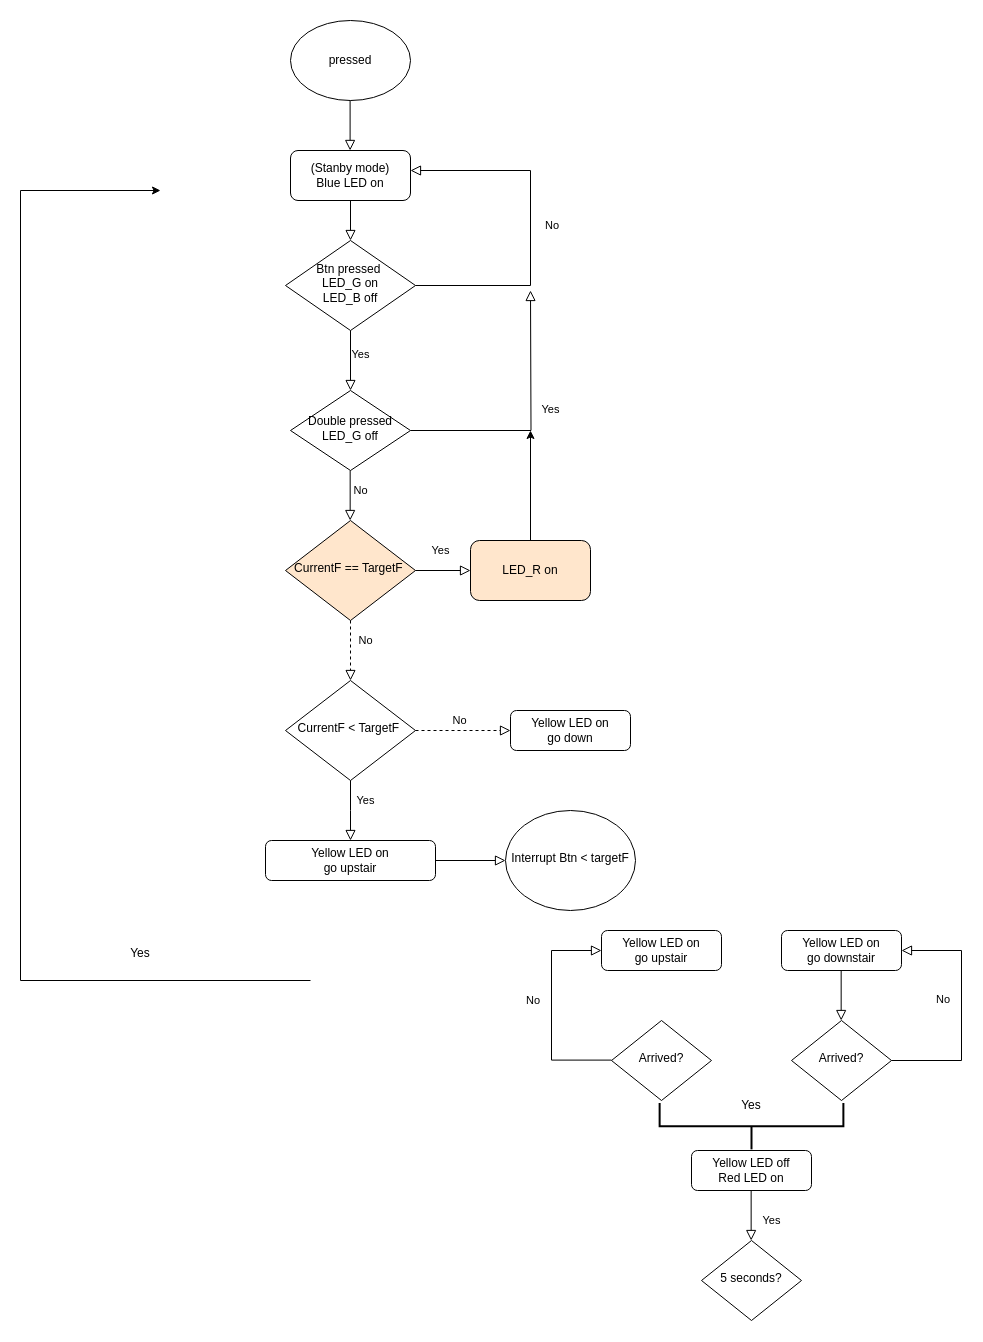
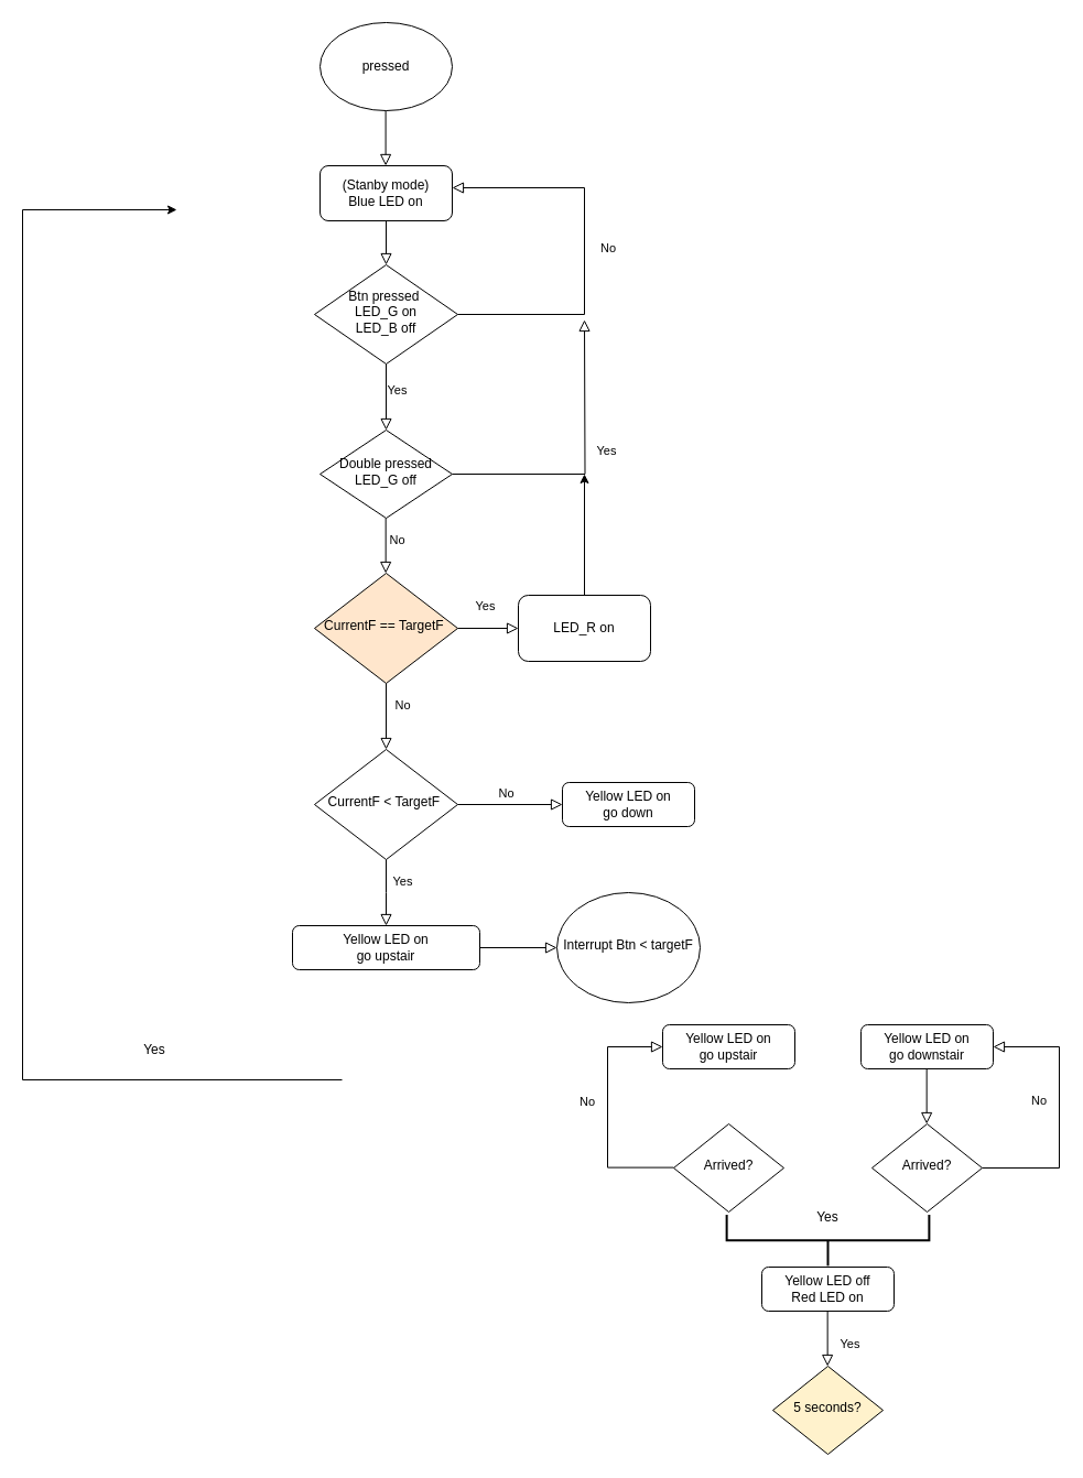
  <mxCell id="0" />
  <mxCell id="1" parent="0" />
  <mxCell id="2" value="" style="rounded=0;html=1;jettySize=auto;orthogonalLoop=1;fontSize=11;endArrow=block;endFill=0;endSize=8;strokeWidth=1;shadow=0;labelBackgroundColor=none;edgeStyle=orthogonalEdgeStyle;" parent="1" source="3" edge="1" target="4"><mxGeometry relative="1" as="geometry"><mxPoint x="350" y="240" as="targetPoint" /><Array as="points" /></mxGeometry></mxCell>
  <mxCell id="3" value="(Stanby mode)&lt;div&gt;Blue LED on&lt;/div&gt;" style="rounded=1;whiteSpace=wrap;html=1;fontSize=12;glass=0;strokeWidth=1;shadow=0;" parent="1" vertex="1"><mxGeometry x="290" y="150" width="120" height="50" as="geometry" /></mxCell>
  <mxCell id="4" value="Btn pressed&amp;nbsp;&lt;div&gt;LED_G on&lt;/div&gt;&lt;div&gt;LED_B off&lt;/div&gt;" style="rhombus;whiteSpace=wrap;html=1;shadow=0;fontFamily=Helvetica;fontSize=12;align=center;strokeWidth=1;spacing=6;spacingTop=-4;" parent="1" vertex="1"><mxGeometry x="285" y="240" width="130" height="90" as="geometry" /></mxCell>
  <mxCell id="5" value="&amp;nbsp;No" style="edgeStyle=orthogonalEdgeStyle;rounded=0;html=1;jettySize=auto;orthogonalLoop=1;fontSize=11;endArrow=block;endFill=0;endSize=8;strokeWidth=1;shadow=0;labelBackgroundColor=none;entryX=1;entryY=0.5;entryDx=0;entryDy=0;exitX=1;exitY=0.5;exitDx=0;exitDy=0;" parent="1" edge="1" source="4"><mxGeometry y="-20" relative="1" as="geometry"><mxPoint as="offset" /><mxPoint x="400" y="280" as="sourcePoint" /><mxPoint x="410" y="170" as="targetPoint" /><Array as="points"><mxPoint x="530" y="285" /><mxPoint x="530" y="170" /></Array></mxGeometry></mxCell>
  <mxCell id="6" value="Yes" style="edgeStyle=orthogonalEdgeStyle;rounded=0;html=1;jettySize=auto;orthogonalLoop=1;fontSize=11;endArrow=block;endFill=0;endSize=8;strokeWidth=1;shadow=0;labelBackgroundColor=none;entryX=0.5;entryY=0;entryDx=0;entryDy=0;" parent="1" edge="1" target="25" source="4"><mxGeometry x="-0.2" y="10" relative="1" as="geometry"><mxPoint as="offset" /><mxPoint x="350" y="330" as="sourcePoint" /><mxPoint x="350" y="370" as="targetPoint" /></mxGeometry></mxCell>
  <mxCell id="7" value="Yes" style="edgeStyle=orthogonalEdgeStyle;rounded=0;html=1;jettySize=auto;orthogonalLoop=1;fontSize=11;endArrow=block;endFill=0;endSize=8;strokeWidth=1;shadow=0;labelBackgroundColor=none;exitX=1;exitY=0.5;exitDx=0;exitDy=0;" parent="1" edge="1" source="25"><mxGeometry x="0.079" y="-20" relative="1" as="geometry"><mxPoint as="offset" /><mxPoint x="400" y="409.6" as="sourcePoint" /><mxPoint x="530" y="290" as="targetPoint" /></mxGeometry></mxCell>
  <mxCell id="8" value="Yellow LED on&lt;div&gt;go upstair&lt;/div&gt;" style="rounded=1;whiteSpace=wrap;html=1;fontSize=12;glass=0;strokeWidth=1;shadow=0;" parent="1" vertex="1"><mxGeometry x="601" y="930" width="120" height="40" as="geometry" /></mxCell>
  <mxCell id="9" value="Arrived?" style="rhombus;whiteSpace=wrap;html=1;shadow=0;fontFamily=Helvetica;fontSize=12;align=center;strokeWidth=1;spacing=6;spacingTop=-4;" parent="1" vertex="1"><mxGeometry x="611" y="1020" width="100" height="80" as="geometry" /></mxCell>
  <mxCell id="10" value="" style="edgeStyle=orthogonalEdgeStyle;rounded=0;html=1;jettySize=auto;orthogonalLoop=1;fontSize=11;endArrow=block;endFill=0;endSize=8;strokeWidth=1;shadow=0;labelBackgroundColor=none;exitX=1;exitY=0.5;exitDx=0;exitDy=0;entryX=0;entryY=0.5;entryDx=0;entryDy=0;" parent="1" edge="1" target="29" source="34"><mxGeometry x="-0.2" y="10" relative="1" as="geometry"><mxPoint as="offset" /><mxPoint x="470" y="880" as="sourcePoint" /><mxPoint x="470" y="930" as="targetPoint" /></mxGeometry></mxCell>
  <mxCell id="11" value="&amp;nbsp;No" style="edgeStyle=orthogonalEdgeStyle;rounded=0;html=1;jettySize=auto;orthogonalLoop=1;fontSize=11;endArrow=block;endFill=0;endSize=8;strokeWidth=1;shadow=0;labelBackgroundColor=none;entryX=0;entryY=0.5;entryDx=0;entryDy=0;" parent="1" target="8" edge="1"><mxGeometry x="0.089" y="20" relative="1" as="geometry"><mxPoint as="offset" /><mxPoint x="611" y="1059.6" as="sourcePoint" /><mxPoint x="551" y="860" as="targetPoint" /><Array as="points"><mxPoint x="551" y="1060" /><mxPoint x="551" y="950" /></Array></mxGeometry></mxCell>
  <mxCell id="12" value="Yellow LED off&lt;div&gt;Red LED on&lt;/div&gt;" style="rounded=1;whiteSpace=wrap;html=1;fontSize=12;glass=0;strokeWidth=1;shadow=0;" parent="1" vertex="1"><mxGeometry x="691" y="1150" width="120" height="40" as="geometry" /></mxCell>
  <mxCell id="13" style="edgeStyle=orthogonalEdgeStyle;rounded=0;orthogonalLoop=1;jettySize=auto;html=1;" parent="1" edge="1"><mxGeometry relative="1" as="geometry"><mxPoint x="310" y="980" as="sourcePoint" /><Array as="points"><mxPoint x="310" y="980" /><mxPoint x="20" y="980" /><mxPoint x="20" y="190" /></Array><mxPoint x="160" y="190" as="targetPoint" /></mxGeometry></mxCell>
  <mxCell id="14" value="Yes" style="edgeStyle=orthogonalEdgeStyle;rounded=0;html=1;jettySize=auto;orthogonalLoop=1;fontSize=11;endArrow=block;endFill=0;endSize=8;strokeWidth=1;shadow=0;labelBackgroundColor=none;" parent="1" edge="1"><mxGeometry x="0.2" y="20" relative="1" as="geometry"><mxPoint as="offset" /><mxPoint x="750.65" y="1190" as="sourcePoint" /><mxPoint x="750.65" y="1240" as="targetPoint" /></mxGeometry></mxCell>
- <mxCell id="15" value="5 seconds?" style="rhombus;whiteSpace=wrap;html=1;shadow=0;fontFamily=Helvetica;fontSize=12;align=center;strokeWidth=1;spacing=6;spacingTop=-4;" parent="1" vertex="1"><mxGeometry x="701" y="1240" width="100" height="80" as="geometry" /></mxCell>
+ <mxCell id="15" value="5 seconds?" style="rhombus;whiteSpace=wrap;html=1;shadow=0;fontFamily=Helvetica;fontSize=12;align=center;strokeWidth=1;spacing=6;spacingTop=-4;fillColor=#fff2cc;" parent="1" vertex="1"><mxGeometry x="701" y="1240" width="100" height="80" as="geometry" /></mxCell>
  <mxCell id="16" value="Yellow LED on&lt;div&gt;go downstair&lt;/div&gt;" style="rounded=1;whiteSpace=wrap;html=1;fontSize=12;glass=0;strokeWidth=1;shadow=0;" parent="1" vertex="1"><mxGeometry x="781" y="930" width="120" height="40" as="geometry" /></mxCell>
  <mxCell id="17" value="" style="edgeStyle=orthogonalEdgeStyle;rounded=0;html=1;jettySize=auto;orthogonalLoop=1;fontSize=11;endArrow=block;endFill=0;endSize=8;strokeWidth=1;shadow=0;labelBackgroundColor=none;" parent="1" edge="1"><mxGeometry x="-0.2" y="10" relative="1" as="geometry"><mxPoint as="offset" /><mxPoint x="840.66" y="970" as="sourcePoint" /><mxPoint x="840.66" y="1020" as="targetPoint" /></mxGeometry></mxCell>
  <mxCell id="18" value="Arrived?" style="rhombus;whiteSpace=wrap;html=1;shadow=0;fontFamily=Helvetica;fontSize=12;align=center;strokeWidth=1;spacing=6;spacingTop=-4;" parent="1" vertex="1"><mxGeometry x="791" y="1020" width="100" height="80" as="geometry" /></mxCell>
  <mxCell id="19" value="" style="strokeWidth=2;html=1;shape=mxgraph.flowchart.annotation_2;align=left;labelPosition=right;pointerEvents=1;rotation=-90;" parent="1" vertex="1"><mxGeometry x="727.8" y="1033.81" width="46.39" height="183.75" as="geometry" /></mxCell>
  <mxCell id="20" value="Yes" style="text;html=1;align=center;verticalAlign=middle;whiteSpace=wrap;rounded=0;" parent="1" vertex="1"><mxGeometry x="721" y="1090" width="60" height="30" as="geometry" /></mxCell>
  <mxCell id="21" value="&amp;nbsp;No" style="edgeStyle=orthogonalEdgeStyle;rounded=0;html=1;jettySize=auto;orthogonalLoop=1;fontSize=11;endArrow=block;endFill=0;endSize=8;strokeWidth=1;shadow=0;labelBackgroundColor=none;entryX=1;entryY=0.5;entryDx=0;entryDy=0;" parent="1" source="18" target="16" edge="1"><mxGeometry x="0.089" y="20" relative="1" as="geometry"><mxPoint as="offset" /><mxPoint x="1021" y="1059.6" as="sourcePoint" /><mxPoint x="1011" y="950" as="targetPoint" /><Array as="points"><mxPoint x="961" y="1060" /><mxPoint x="961" y="950" /></Array></mxGeometry></mxCell>
  <mxCell id="22" value="Yes" style="text;html=1;align=center;verticalAlign=middle;whiteSpace=wrap;rounded=0;" parent="1" vertex="1"><mxGeometry x="110" y="937.9" width="60" height="30" as="geometry" /></mxCell>
  <mxCell id="23" value="pressed" style="ellipse;whiteSpace=wrap;html=1;" vertex="1" parent="1"><mxGeometry x="290" y="20" width="120" height="80" as="geometry" /></mxCell>
  <mxCell id="24" value="" style="rounded=0;html=1;jettySize=auto;orthogonalLoop=1;fontSize=11;endArrow=block;endFill=0;endSize=8;strokeWidth=1;shadow=0;labelBackgroundColor=none;edgeStyle=orthogonalEdgeStyle;" edge="1" parent="1"><mxGeometry relative="1" as="geometry"><mxPoint x="349.6" y="149.96" as="targetPoint" /><Array as="points"><mxPoint x="349.6" y="149.96" /></Array><mxPoint x="349.6" y="99.96" as="sourcePoint" /></mxGeometry></mxCell>
  <mxCell id="25" value="Double pressed&lt;div&gt;LED_G off&lt;/div&gt;" style="rhombus;whiteSpace=wrap;html=1;shadow=0;fontFamily=Helvetica;fontSize=12;align=center;strokeWidth=1;spacing=6;spacingTop=-4;" vertex="1" parent="1"><mxGeometry x="290" y="390" width="120" height="80" as="geometry" /></mxCell>
  <mxCell id="26" value="No" style="edgeStyle=orthogonalEdgeStyle;rounded=0;html=1;jettySize=auto;orthogonalLoop=1;fontSize=11;endArrow=block;endFill=0;endSize=8;strokeWidth=1;shadow=0;labelBackgroundColor=none;" edge="1" parent="1"><mxGeometry x="-0.2" y="10" relative="1" as="geometry"><mxPoint as="offset" /><mxPoint x="349.67" y="470" as="sourcePoint" /><mxPoint x="349.67" y="520" as="targetPoint" /></mxGeometry></mxCell>
  <mxCell id="27" value="CurrentF == TargetF&amp;nbsp;" style="rhombus;whiteSpace=wrap;html=1;shadow=0;fontFamily=Helvetica;fontSize=12;align=center;strokeWidth=1;spacing=6;spacingTop=-4;fillColor=#ffe6cc;" vertex="1" parent="1"><mxGeometry x="285" y="520" width="130" height="100" as="geometry" /></mxCell>
  <mxCell id="28" value="CurrentF &amp;lt; TargetF&amp;nbsp;" style="rhombus;whiteSpace=wrap;html=1;shadow=0;fontFamily=Helvetica;fontSize=12;align=center;strokeWidth=1;spacing=6;spacingTop=-4;" vertex="1" parent="1"><mxGeometry x="285" y="680" width="130" height="100" as="geometry" /></mxCell>
  <mxCell id="29" value="Interrupt Btn &amp;lt; targetF" style="ellipse;whiteSpace=wrap;html=1;shadow=0;fontFamily=Helvetica;fontSize=12;align=center;strokeWidth=1;spacing=6;spacingTop=-4;" vertex="1" parent="1"><mxGeometry x="505" y="810" width="130" height="100" as="geometry" /></mxCell>
  <mxCell id="30" value="Yes" style="edgeStyle=orthogonalEdgeStyle;rounded=0;html=1;jettySize=auto;orthogonalLoop=1;fontSize=11;endArrow=block;endFill=0;endSize=8;strokeWidth=1;shadow=0;labelBackgroundColor=none;exitX=1;exitY=0.5;exitDx=0;exitDy=0;" edge="1" parent="1" source="27"><mxGeometry x="-0.1" y="20" relative="1" as="geometry"><mxPoint as="offset" /><mxPoint x="470" y="628.7" as="sourcePoint" /><mxPoint x="470" y="570" as="targetPoint" /></mxGeometry></mxCell>
  <mxCell id="31" style="edgeStyle=orthogonalEdgeStyle;rounded=0;orthogonalLoop=1;jettySize=auto;html=1;" edge="1" parent="1" source="32"><mxGeometry relative="1" as="geometry"><mxPoint x="530" y="430" as="targetPoint" /></mxGeometry></mxCell>
- <mxCell id="32" value="LED_R on" style="rounded=1;whiteSpace=wrap;html=1;fillColor=#ffe6cc;" vertex="1" parent="1"><mxGeometry x="470" y="540" width="120" height="60" as="geometry" /></mxCell>
- <mxCell id="33" value="No" style="edgeStyle=orthogonalEdgeStyle;rounded=0;html=1;jettySize=auto;orthogonalLoop=1;fontSize=11;endArrow=block;endFill=0;endSize=8;strokeWidth=1;shadow=0;labelBackgroundColor=none;exitX=1;exitY=0.5;exitDx=0;exitDy=0;entryX=0;entryY=0.5;entryDx=0;entryDy=0;dashed=1;" edge="1" parent="1" source="28" target="38"><mxGeometry x="-0.079" y="10" relative="1" as="geometry"><mxPoint as="offset" /><mxPoint x="440" y="770" as="sourcePoint" /><mxPoint x="470" y="730" as="targetPoint" /></mxGeometry></mxCell>
+ <mxCell id="32" value="LED_R on" style="rounded=1;whiteSpace=wrap;html=1;" vertex="1" parent="1"><mxGeometry x="470" y="540" width="120" height="60" as="geometry" /></mxCell>
+ <mxCell id="33" value="No" style="edgeStyle=orthogonalEdgeStyle;rounded=0;html=1;jettySize=auto;orthogonalLoop=1;fontSize=11;endArrow=block;endFill=0;endSize=8;strokeWidth=1;shadow=0;labelBackgroundColor=none;exitX=1;exitY=0.5;exitDx=0;exitDy=0;entryX=0;entryY=0.5;entryDx=0;entryDy=0;" edge="1" parent="1" source="28" target="38"><mxGeometry x="-0.079" y="10" relative="1" as="geometry"><mxPoint as="offset" /><mxPoint x="440" y="770" as="sourcePoint" /><mxPoint x="470" y="730" as="targetPoint" /></mxGeometry></mxCell>
  <mxCell id="34" value="Yellow LED on&lt;div&gt;go upstair&lt;/div&gt;" style="rounded=1;whiteSpace=wrap;html=1;fontSize=12;glass=0;strokeWidth=1;shadow=0;" vertex="1" parent="1"><mxGeometry x="265" y="840" width="170" height="40" as="geometry" /></mxCell>
- <mxCell id="35" value="No" style="edgeStyle=orthogonalEdgeStyle;rounded=0;html=1;jettySize=auto;orthogonalLoop=1;fontSize=11;endArrow=block;endFill=0;endSize=8;strokeWidth=1;shadow=0;labelBackgroundColor=none;exitX=0.5;exitY=1;exitDx=0;exitDy=0;entryX=0.5;entryY=0;entryDx=0;entryDy=0;dashed=1;" edge="1" parent="1" source="27" target="28"><mxGeometry x="-0.333" y="15" relative="1" as="geometry"><mxPoint as="offset" /><mxPoint x="355" y="710" as="sourcePoint" /><mxPoint x="400" y="710" as="targetPoint" /></mxGeometry></mxCell>
+ <mxCell id="35" value="No" style="edgeStyle=orthogonalEdgeStyle;rounded=0;html=1;jettySize=auto;orthogonalLoop=1;fontSize=11;endArrow=block;endFill=0;endSize=8;strokeWidth=1;shadow=0;labelBackgroundColor=none;exitX=0.5;exitY=1;exitDx=0;exitDy=0;entryX=0.5;entryY=0;entryDx=0;entryDy=0;" edge="1" parent="1" source="27" target="28"><mxGeometry x="-0.333" y="15" relative="1" as="geometry"><mxPoint as="offset" /><mxPoint x="355" y="710" as="sourcePoint" /><mxPoint x="400" y="710" as="targetPoint" /></mxGeometry></mxCell>
  <mxCell id="36" value="Yes" style="edgeStyle=orthogonalEdgeStyle;rounded=0;html=1;jettySize=auto;orthogonalLoop=1;fontSize=11;endArrow=block;endFill=0;endSize=8;strokeWidth=1;shadow=0;labelBackgroundColor=none;exitX=0.5;exitY=1;exitDx=0;exitDy=0;" edge="1" parent="1" source="28"><mxGeometry x="-0.333" y="15" relative="1" as="geometry"><mxPoint as="offset" /><mxPoint x="350" y="840" as="sourcePoint" /><mxPoint x="350" y="840" as="targetPoint" /></mxGeometry></mxCell>
  <mxCell id="37" style="edgeStyle=orthogonalEdgeStyle;rounded=0;orthogonalLoop=1;jettySize=auto;html=1;exitX=0.5;exitY=1;exitDx=0;exitDy=0;" edge="1" parent="1" source="25" target="25"><mxGeometry relative="1" as="geometry" /></mxCell>
  <mxCell id="38" value="Yellow LED on&lt;div&gt;go down&lt;/div&gt;" style="rounded=1;whiteSpace=wrap;html=1;fontSize=12;glass=0;strokeWidth=1;shadow=0;" vertex="1" parent="1"><mxGeometry x="510" y="710" width="120" height="40" as="geometry" /></mxCell>
